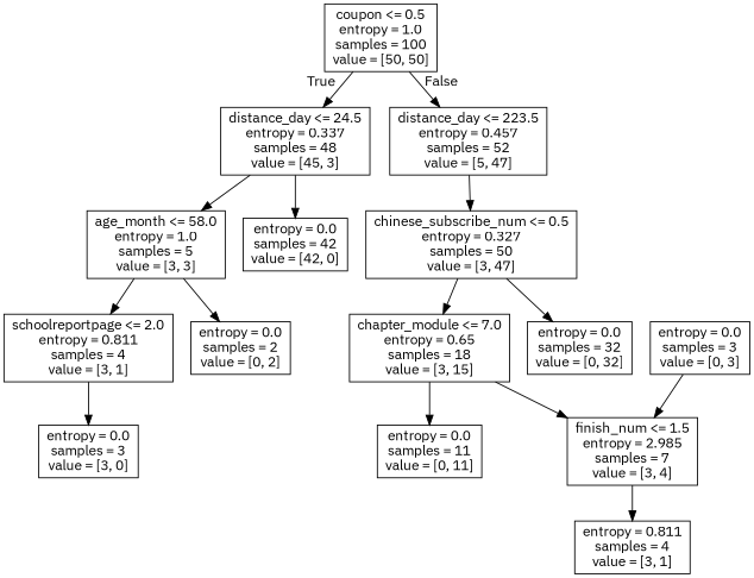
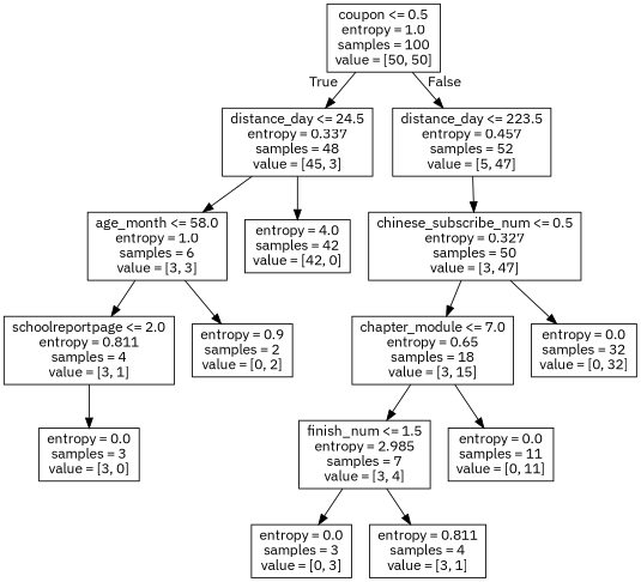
  digraph {
    fontname="IBM Plex Sans"
    node [fontname="IBM Plex Sans" shape=box]
    edge [fontname="IBM Plex Sans"]
    n1 [label="coupon <= 0.5\nentropy = 1.0\nsamples = 100\nvalue = [50, 50]"]
    n2 [label="distance_day <= 24.5\nentropy = 0.337\nsamples = 48\nvalue = [45, 3]"]
    n3 [label="distance_day <= 223.5\nentropy = 0.457\nsamples = 52\nvalue = [5, 47]"]
-   n4 [label="age_month <= 58.0\nentropy = 1.0\nsamples = 5\nvalue = [3, 3]"]
-   n5 [label="entropy = 0.0\nsamples = 42\nvalue = [42, 0]"]
+   n4 [label="age_month <= 58.0\nentropy = 1.0\nsamples = 6\nvalue = [3, 3]"]
+   n5 [label="entropy = 4.0\nsamples = 42\nvalue = [42, 0]"]
    n6 [label="chinese_subscribe_num <= 0.5\nentropy = 0.327\nsamples = 50\nvalue = [3, 47]"]
    n7 [label="schoolreportpage <= 2.0\nentropy = 0.811\nsamples = 4\nvalue = [3, 1]"]
-   n8 [label="entropy = 0.0\nsamples = 2\nvalue = [0, 2]"]
+   n8 [label="entropy = 0.9\nsamples = 2\nvalue = [0, 2]"]
    n9 [label="entropy = 0.0\nsamples = 3\nvalue = [3, 0]"]
    n10 [label="chapter_module <= 7.0\nentropy = 0.65\nsamples = 18\nvalue = [3, 15]"]
    n11 [label="entropy = 0.0\nsamples = 32\nvalue = [0, 32]"]
    n12 [label="finish_num <= 1.5\nentropy = 2.985\nsamples = 7\nvalue = [3, 4]"]
    n13 [label="entropy = 0.0\nsamples = 11\nvalue = [0, 11]"]
    n14 [label="entropy = 0.0\nsamples = 3\nvalue = [0, 3]"]
    n15 [label="entropy = 0.811\nsamples = 4\nvalue = [3, 1]"]
    n1 -> n2 [headlabel=True labelangle=45 labeldistance=2.5]
    n1 -> n3 [headlabel=False labelangle=-45 labeldistance=2.5]
    n2 -> n4
    n2 -> n5
    n3 -> n6
    n4 -> n7
    n4 -> n8
    n6 -> n10
    n6 -> n11
    n7 -> n9
    n10 -> n12
    n10 -> n13
-   n14 -> n12
+   n12 -> n14
    n12 -> n15
  }
